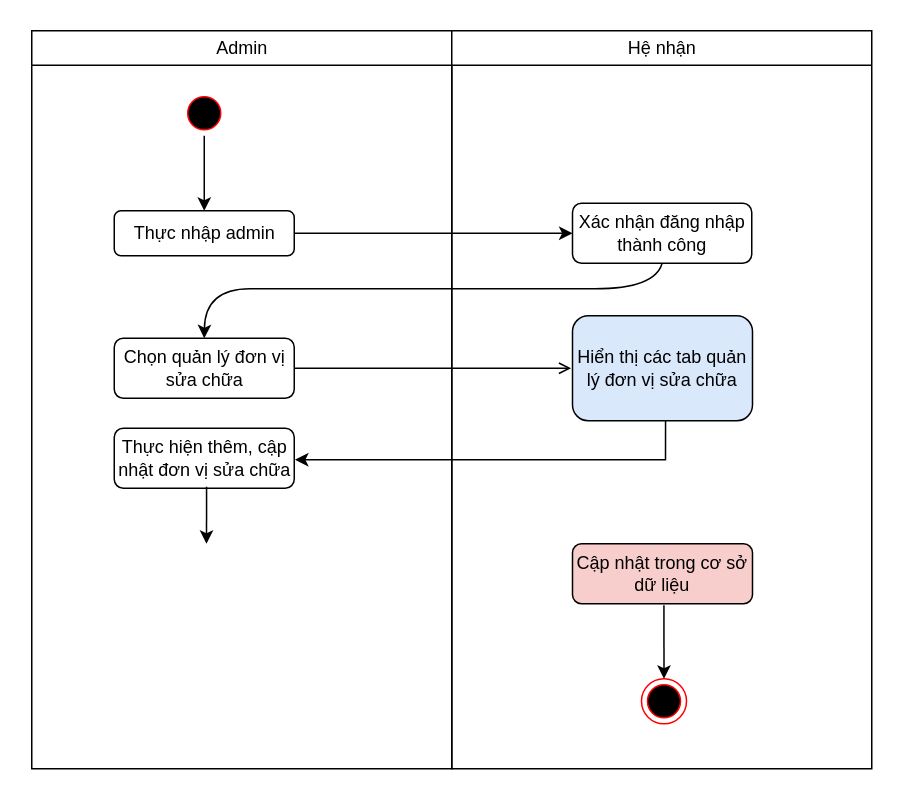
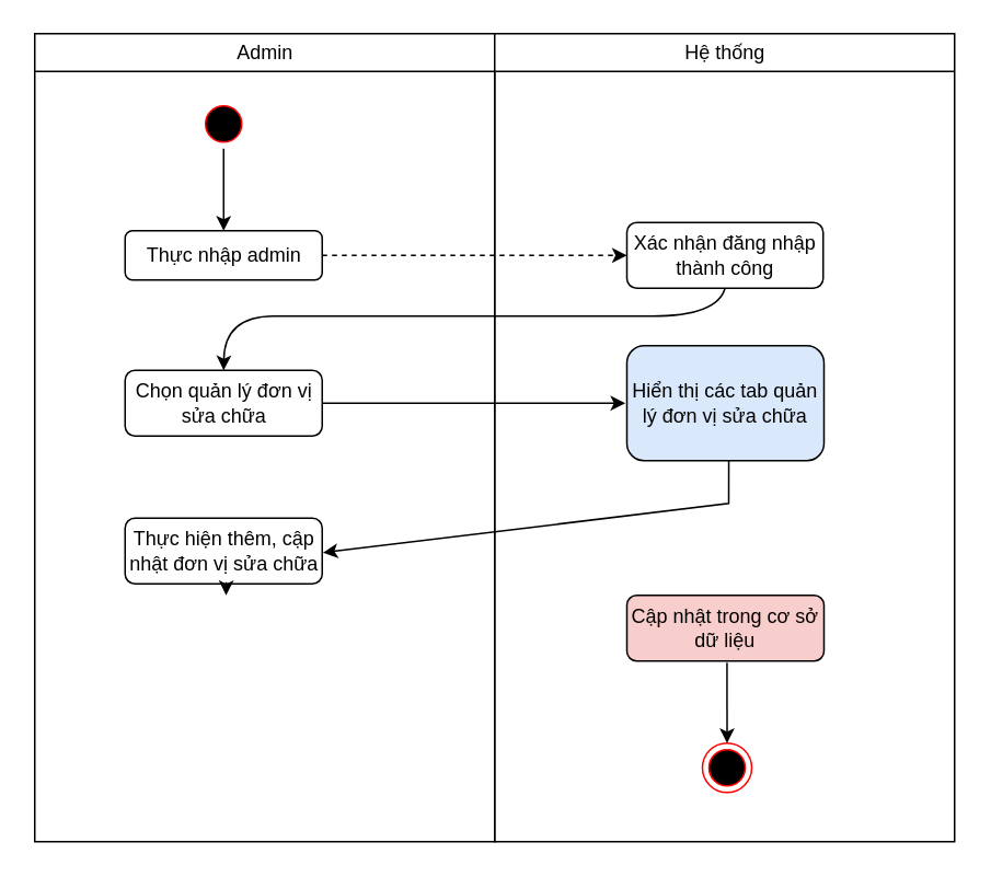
  <mxCell id="0" />
  <mxCell id="1" parent="0" />
  <mxCell id="2" value="Admin" style="swimlane;whiteSpace=wrap;fontStyle=0" parent="1" vertex="1"><mxGeometry x="20.5" y="20" width="280" height="492" as="geometry" /></mxCell>
  <mxCell id="3" value="" style="ellipse;shape=startState;fillColor=#000000;strokeColor=#ff0000;" parent="2" vertex="1"><mxGeometry x="100" y="40" width="30" height="30" as="geometry" /></mxCell>
  <mxCell id="4" value="Thực nhập admin" style="rounded=1;whiteSpace=wrap;html=1;" parent="2" vertex="1"><mxGeometry x="55" y="120" width="120" height="30" as="geometry" /></mxCell>
  <mxCell id="5" value="" style="endArrow=classic;html=1;rounded=0;exitX=0.5;exitY=1;exitDx=0;exitDy=0;entryX=0.5;entryY=0;entryDx=0;entryDy=0;" parent="2" source="3" target="4" edge="1"><mxGeometry width="50" height="50" relative="1" as="geometry"><mxPoint x="235.5" y="282" as="sourcePoint" /><mxPoint x="285.5" y="232" as="targetPoint" /></mxGeometry></mxCell>
  <mxCell id="6" value="Chọn quản lý đơn vị sửa chữa" style="rounded=1;whiteSpace=wrap;html=1;" parent="2" vertex="1"><mxGeometry x="55" y="205" width="120" height="40" as="geometry" /></mxCell>
- <mxCell id="7" value="Thực hiện thêm, cập nhật đơn vị sửa chữa" style="rounded=1;whiteSpace=wrap;html=1;" parent="2" vertex="1"><mxGeometry x="55" y="265" width="120" height="40" as="geometry" /></mxCell>
+ <mxCell id="7" value="Thực hiện thêm, cập nhật đơn vị sửa chữa" style="rounded=1;whiteSpace=wrap;html=1;" parent="2" vertex="1"><mxGeometry x="55" y="295" width="120" height="40" as="geometry" /></mxCell>
  <mxCell id="8" value="" style="endArrow=classic;html=1;rounded=0;exitX=0.513;exitY=0.975;exitDx=0;exitDy=0;exitPerimeter=0;" parent="2" source="7" edge="1"><mxGeometry width="50" height="50" relative="1" as="geometry"><mxPoint x="235.5" y="372" as="sourcePoint" /><mxPoint x="116.5" y="342" as="targetPoint" /></mxGeometry></mxCell>
- <mxCell id="9" value="Hệ nhận" style="swimlane;whiteSpace=wrap;fontStyle=0" parent="1" vertex="1"><mxGeometry x="300.5" y="20" width="280" height="492" as="geometry" /></mxCell>
+ <mxCell id="9" value="Hệ thống" style="swimlane;whiteSpace=wrap;fontStyle=0" parent="1" vertex="1"><mxGeometry x="300.5" y="20" width="280" height="492" as="geometry" /></mxCell>
  <mxCell id="10" value="" style="edgeStyle=elbowEdgeStyle;elbow=horizontal;verticalAlign=bottom;endArrow=open;endSize=8;strokeColor=#FF0000;endFill=1;rounded=0" parent="9" edge="1"><mxGeometry x="130" y="90" as="geometry"><mxPoint x="130" y="135" as="targetPoint" /><mxPoint x="147.5" y="135" as="sourcePoint" /></mxGeometry></mxCell>
  <mxCell id="11" value="Xác nhận đăng nhập thành công" style="rounded=1;whiteSpace=wrap;html=1;" parent="9" vertex="1"><mxGeometry x="80.5" y="115" width="119.5" height="40" as="geometry" /></mxCell>
  <mxCell id="12" value="Hiển thị các tab quản lý đơn vị sửa chữa" style="rounded=1;whiteSpace=wrap;html=1;fillColor=#dae8fc;" parent="9" vertex="1"><mxGeometry x="80.5" y="190" width="120" height="70" as="geometry" /></mxCell>
  <mxCell id="13" value="Cập nhật trong cơ sở dữ liệu" style="rounded=1;whiteSpace=wrap;html=1;fillColor=#f8cecc;" parent="9" vertex="1"><mxGeometry x="80.5" y="342" width="120" height="40" as="geometry" /></mxCell>
  <mxCell id="14" value="" style="ellipse;html=1;shape=endState;fillColor=#000000;strokeColor=#ff0000;" parent="9" vertex="1"><mxGeometry x="126.5" y="432" width="30" height="30" as="geometry" /></mxCell>
  <mxCell id="15" value="" style="endArrow=classic;html=1;rounded=0;entryX=0.5;entryY=0;entryDx=0;entryDy=0;exitX=0.508;exitY=1.025;exitDx=0;exitDy=0;exitPerimeter=0;" parent="9" source="13" target="14" edge="1"><mxGeometry width="50" height="50" relative="1" as="geometry"><mxPoint x="-34.5" y="372" as="sourcePoint" /><mxPoint x="15.5" y="322" as="targetPoint" /></mxGeometry></mxCell>
- <mxCell id="16" value="" style="endArrow=classic;html=1;rounded=0;entryX=0;entryY=0.5;entryDx=0;entryDy=0;exitX=1;exitY=0.5;exitDx=0;exitDy=0;" parent="1" source="4" target="11" edge="1"><mxGeometry width="50" height="50" relative="1" as="geometry"><mxPoint x="206" y="162" as="sourcePoint" /><mxPoint x="306" y="252" as="targetPoint" /></mxGeometry></mxCell>
+ <mxCell id="16" value="" style="endArrow=classic;html=1;rounded=0;entryX=0;entryY=0.5;entryDx=0;entryDy=0;exitX=1;exitY=0.5;exitDx=0;exitDy=0;dashed=1;" parent="1" source="4" target="11" edge="1"><mxGeometry width="50" height="50" relative="1" as="geometry"><mxPoint x="206" y="162" as="sourcePoint" /><mxPoint x="306" y="252" as="targetPoint" /></mxGeometry></mxCell>
  <mxCell id="17" value="" style="curved=1;endArrow=classic;html=1;rounded=0;entryX=0.5;entryY=0;entryDx=0;entryDy=0;exitX=0.5;exitY=1;exitDx=0;exitDy=0;" parent="1" source="11" target="6" edge="1"><mxGeometry width="50" height="50" relative="1" as="geometry"><mxPoint x="256" y="302" as="sourcePoint" /><mxPoint x="306" y="252" as="targetPoint" /><Array as="points"><mxPoint x="436" y="192" /><mxPoint x="356" y="192" /><mxPoint x="256" y="192" /><mxPoint x="196" y="192" /><mxPoint x="136" y="192" /></Array></mxGeometry></mxCell>
- <mxCell id="18" value="" style="endArrow=open;html=1;rounded=0;exitX=1;exitY=0.5;exitDx=0;exitDy=0;entryX=-0.008;entryY=0.5;entryDx=0;entryDy=0;entryPerimeter=0;" parent="1" source="6" target="12" edge="1"><mxGeometry width="50" height="50" relative="1" as="geometry"><mxPoint x="256" y="302" as="sourcePoint" /><mxPoint x="306" y="252" as="targetPoint" /></mxGeometry></mxCell>
+ <mxCell id="18" value="" style="endArrow=classic;html=1;rounded=0;exitX=1;exitY=0.5;exitDx=0;exitDy=0;entryX=-0.008;entryY=0.5;entryDx=0;entryDy=0;entryPerimeter=0;" parent="1" source="6" target="12" edge="1"><mxGeometry width="50" height="50" relative="1" as="geometry"><mxPoint x="256" y="302" as="sourcePoint" /><mxPoint x="306" y="252" as="targetPoint" /></mxGeometry></mxCell>
  <mxCell id="19" value="" style="endArrow=classic;html=1;rounded=0;entryX=1.004;entryY=0.525;entryDx=0;entryDy=0;entryPerimeter=0;exitX=0.517;exitY=1;exitDx=0;exitDy=0;exitPerimeter=0;" parent="1" source="12" target="7" edge="1"><mxGeometry width="50" height="50" relative="1" as="geometry"><mxPoint x="256" y="312" as="sourcePoint" /><mxPoint x="306" y="262" as="targetPoint" /><Array as="points"><mxPoint x="443" y="306" /></Array></mxGeometry></mxCell>
